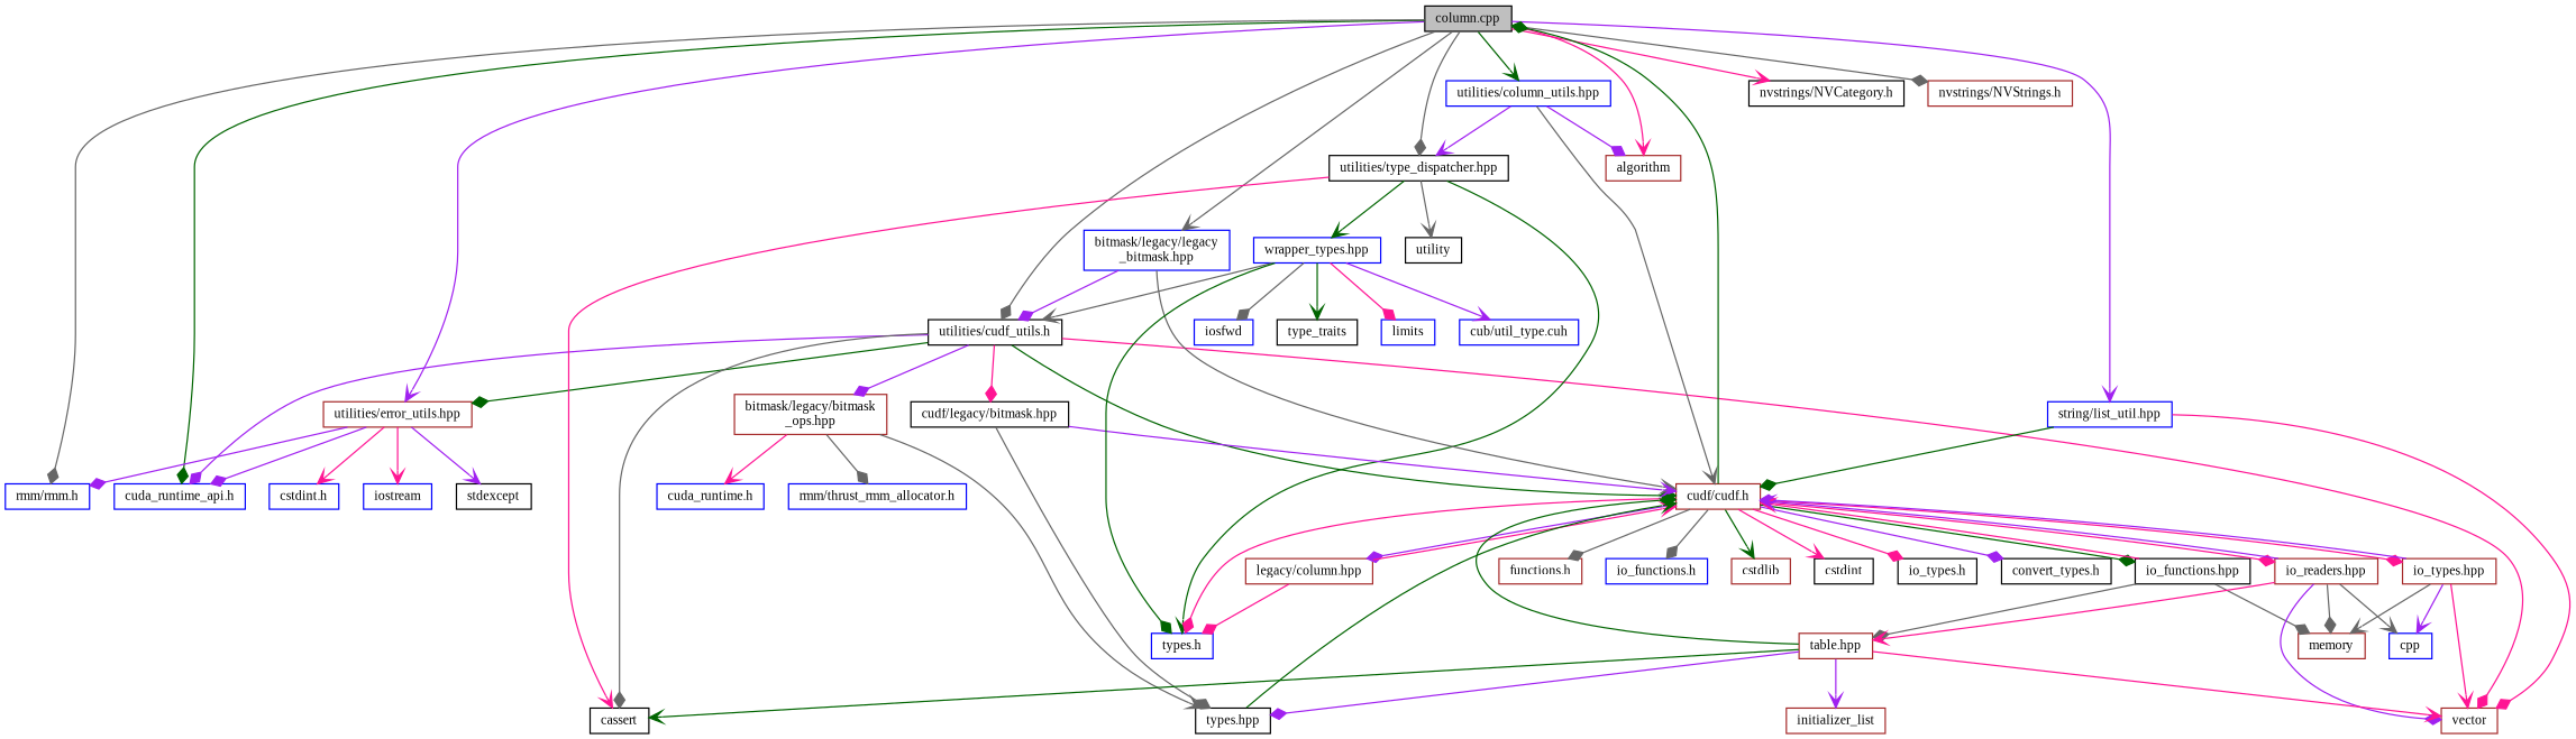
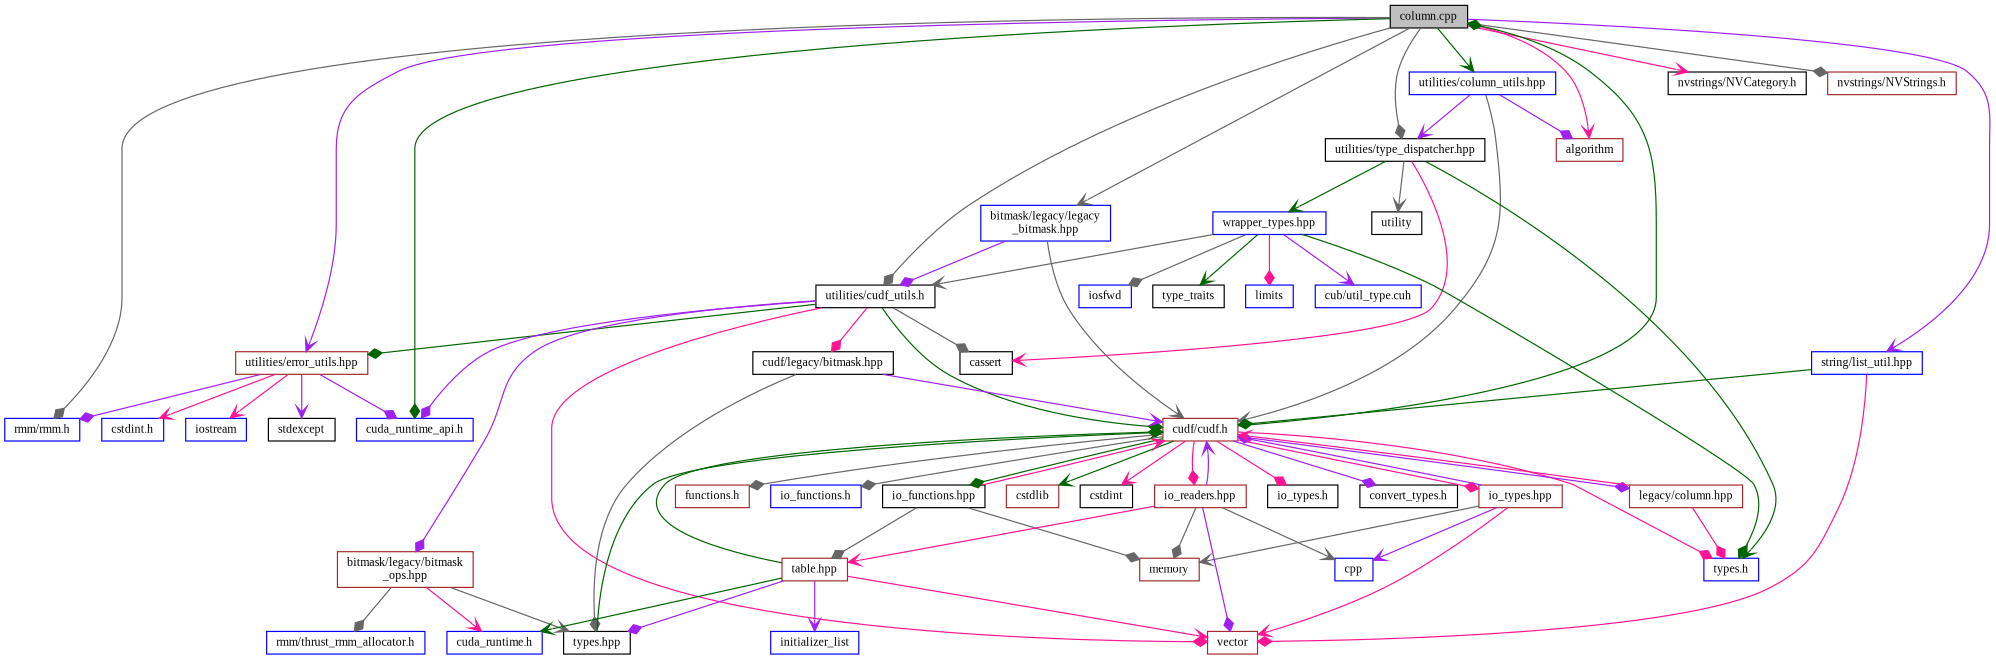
  digraph {
    fontname="Liberation Serif"
    node [color=blue fillcolor=white fontname="Liberation Serif" fontsize=10 shape=record style=filled]
    edge [arrowhead=diamond color=gray40 fontname="Liberation Serif" fontsize=10 labelfontname=Helvetica labelfontsize=10 style=solid]
    n1 [color=black fillcolor=grey75 fontcolor=black height=0.2 label="column.cpp" width=0.4]
    n2 [color=black height=0.2 label="utilities/cudf_utils.h" width=0.4]
    n3 [color=brown height=0.2 label="utilities/error_utils.hpp" width=0.4]
    n4 [height=0.2 label="cuda_runtime_api.h" width=0.4]
    n5 [height=0.2 label="rmm/rmm.h" width=0.4]
    n6 [height=0.2 label="utilities/column_utils.hpp" width=0.4]
    n7 [color=black height=0.2 label="utilities/type_dispatcher.hpp" width=0.4]
    n8 [color=brown height=0.2 label=algorithm width=0.4]
    n9 [height=0.2 label="string/list_util.hpp" width=0.4]
    n10 [height=0.2 label="bitmask/legacy/legacy\l_bitmask.hpp" width=0.4]
    n11 [color=black height=0.2 label="nvstrings/NVCategory.h" width=0.4]
    n12 [color=brown height=0.2 label="nvstrings/NVStrings.h" width=0.4]
    n13 [color=brown height=0.2 label="cudf/cudf.h" width=0.4]
    n14 [color=brown height=0.2 label=cstdlib width=0.4]
    n15 [color=black height=0.2 label=cstdint width=0.4]
    n16 [height=0.2 label="types.h" width=0.4]
    n17 [color=black height=0.2 label="io_types.h" width=0.4]
    n18 [color=black height=0.2 label="convert_types.h" width=0.4]
    n19 [color=brown height=0.2 label="io_types.hpp" width=0.4]
    n20 [color=black height=0.2 label="io_functions.hpp" width=0.4]
    n21 [color=brown height=0.2 label="io_readers.hpp" width=0.4]
    n22 [color=brown height=0.2 label="legacy/column.hpp" width=0.4]
    n23 [color=brown height=0.2 label="functions.h" width=0.4]
    n24 [height=0.2 label="io_functions.h" width=0.4]
    n25 [color=brown height=0.2 label=vector width=0.4]
    n26 [color=black height=0.2 label=cassert width=0.4]
    n27 [color=brown height=0.2 label="bitmask/legacy/bitmask\l_ops.hpp" width=0.4]
    n28 [color=black height=0.2 label="cudf/legacy/bitmask.hpp" width=0.4]
    n29 [height=0.2 label="cstdint.h" width=0.4]
    n30 [height=0.2 label=iostream width=0.4]
    n31 [color=black height=0.2 label=stdexcept width=0.4]
    n32 [height=0.2 label="wrapper_types.hpp" width=0.4]
    n33 [color=black height=0.2 label=utility width=0.4]
    n34 [height=0.2 label=cpp width=0.4]
    n35 [color=brown height=0.2 label=memory width=0.4]
    n36 [color=brown height=0.2 label="table.hpp" width=0.4]
    n37 [color=black height=0.2 label="types.hpp" width=0.4]
-   n38 [color=brown height=0.2 label=initializer_list width=0.4]
+   n38 [height=0.2 label=initializer_list width=0.4]
    n39 [height=0.2 label="cuda_runtime.h" width=0.4]
    n40 [height=0.2 label="rmm/thrust_rmm_allocator.h" width=0.4]
    n41 [height=0.2 label="cub/util_type.cuh" width=0.4]
    n42 [height=0.2 label=iosfwd width=0.4]
    n43 [color=black height=0.2 label=type_traits width=0.4]
    n44 [height=0.2 label=limits width=0.4]
    n1 -> n2
    n1 -> n3 [arrowhead=vee color=purple]
    n1 -> n4 [color=darkgreen]
    n1 -> n5
    n1 -> n6 [arrowhead=vee color=darkgreen]
    n1 -> n7
    n1 -> n8 [arrowhead=vee color=deeppink]
    n1 -> n9 [arrowhead=vee color=purple]
    n1 -> n10 [arrowhead=vee]
    n1 -> n11 [arrowhead=vee color=deeppink]
    n1 -> n12
    n2 -> n3 [color=darkgreen]
    n2 -> n4 [color=purple]
    n2 -> n13 [color=darkgreen]
    n2 -> n25 [color=deeppink]
    n2 -> n26
    n2 -> n27 [color=purple]
    n2 -> n28 [color=deeppink]
    n3 -> n4 [color=purple]
    n3 -> n5 [color=purple]
    n3 -> n29 [arrowhead=vee color=deeppink]
    n3 -> n30 [arrowhead=vee color=deeppink]
    n3 -> n31 [arrowhead=vee color=purple]
    n6 -> n7 [arrowhead=vee color=purple]
    n6 -> n8 [color=purple]
    n6 -> n13 [arrowhead=vee]
    n7 -> n16 [arrowhead=vee color=darkgreen]
    n7 -> n26 [arrowhead=vee color=deeppink]
    n7 -> n32 [arrowhead=vee color=darkgreen]
    n7 -> n33 [arrowhead=vee]
    n9 -> n13 [color=darkgreen]
    n9 -> n25 [color=deeppink]
    n10 -> n2 [color=purple]
    n10 -> n13 [arrowhead=vee]
    n13 -> n1 [color=darkgreen]
    n13 -> n14 [arrowhead=vee color=darkgreen]
    n13 -> n15 [arrowhead=vee color=deeppink]
    n13 -> n16 [color=deeppink]
    n13 -> n17 [color=deeppink]
    n13 -> n18 [color=purple]
    n13 -> n19 [color=deeppink]
    n13 -> n20 [color=darkgreen]
    n13 -> n21 [color=deeppink]
    n13 -> n22 [color=purple]
    n13 -> n23
    n13 -> n24
    n19 -> n13 [color=purple]
    n19 -> n25 [arrowhead=vee color=deeppink]
    n19 -> n34 [arrowhead=vee color=purple]
    n19 -> n35 [arrowhead=vee]
    n20 -> n13 [arrowhead=vee color=deeppink]
    n20 -> n35
    n20 -> n36
    n21 -> n13 [arrowhead=vee color=purple]
    n21 -> n25 [color=purple]
    n21 -> n34 [arrowhead=vee]
    n21 -> n35
    n21 -> n36 [arrowhead=vee color=deeppink]
    n22 -> n13 [arrowhead=vee color=deeppink]
    n22 -> n16 [color=deeppink]
    n27 -> n37 [arrowhead=vee]
    n27 -> n39 [arrowhead=vee color=deeppink]
    n27 -> n40
    n28 -> n13 [arrowhead=vee color=purple]
    n28 -> n37
    n32 -> n2 [arrowhead=vee]
    n32 -> n16 [color=darkgreen]
    n32 -> n41 [arrowhead=vee color=purple]
    n32 -> n42
    n32 -> n43 [arrowhead=vee color=darkgreen]
    n32 -> n44 [color=deeppink]
    n36 -> n13 [color=darkgreen]
    n36 -> n25 [arrowhead=vee color=deeppink]
-   n36 -> n26 [arrowhead=vee color=darkgreen]
+   n36 -> n39 [arrowhead=vee color=darkgreen]
    n36 -> n37 [color=purple]
    n36 -> n38 [arrowhead=vee color=purple]
    n37 -> n13 [arrowhead=vee color=darkgreen]
  }
